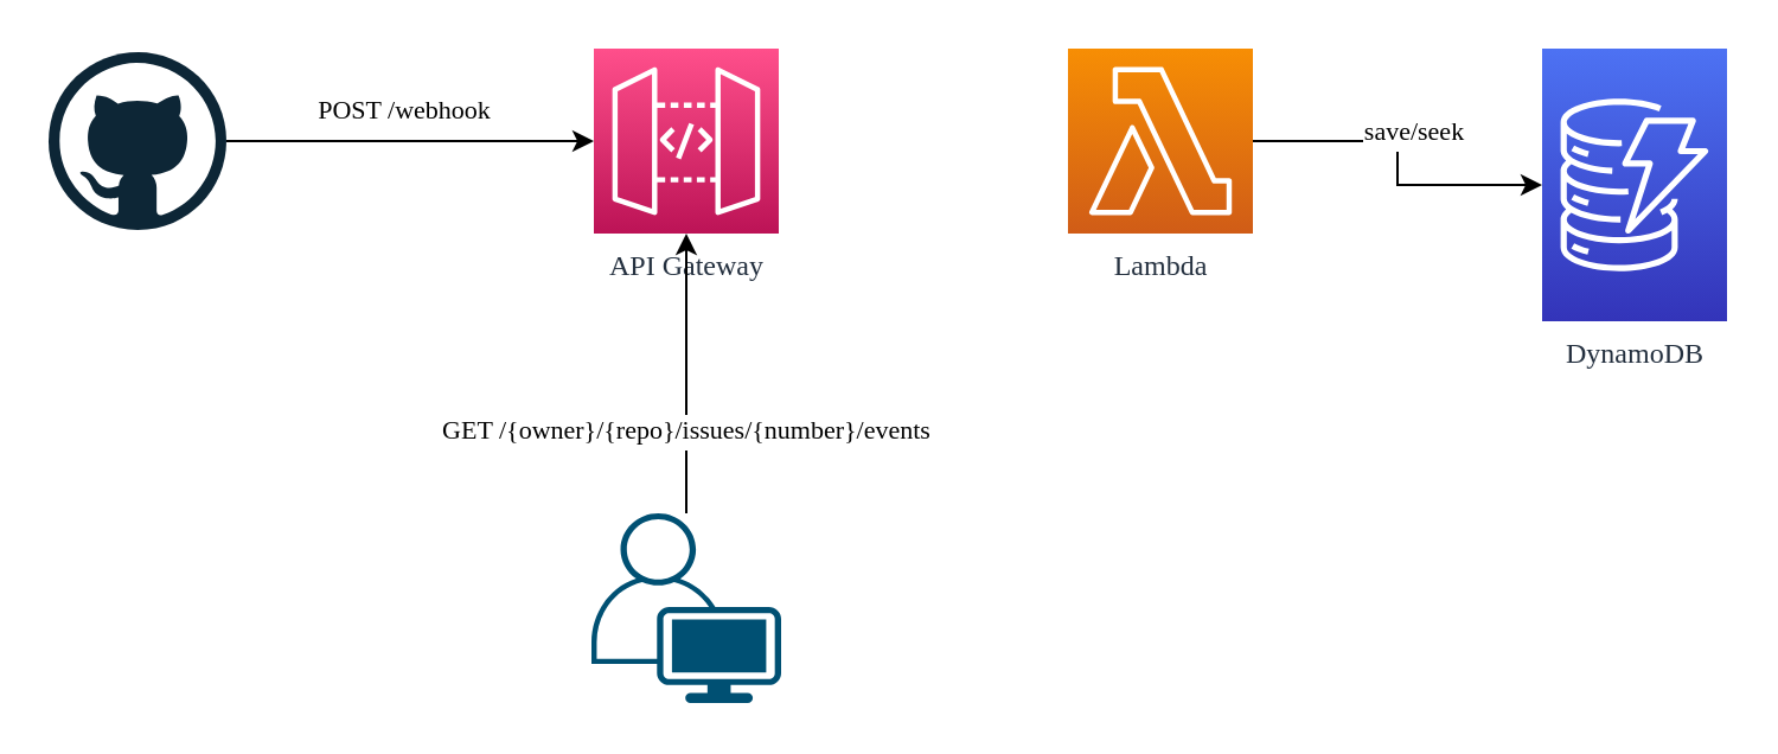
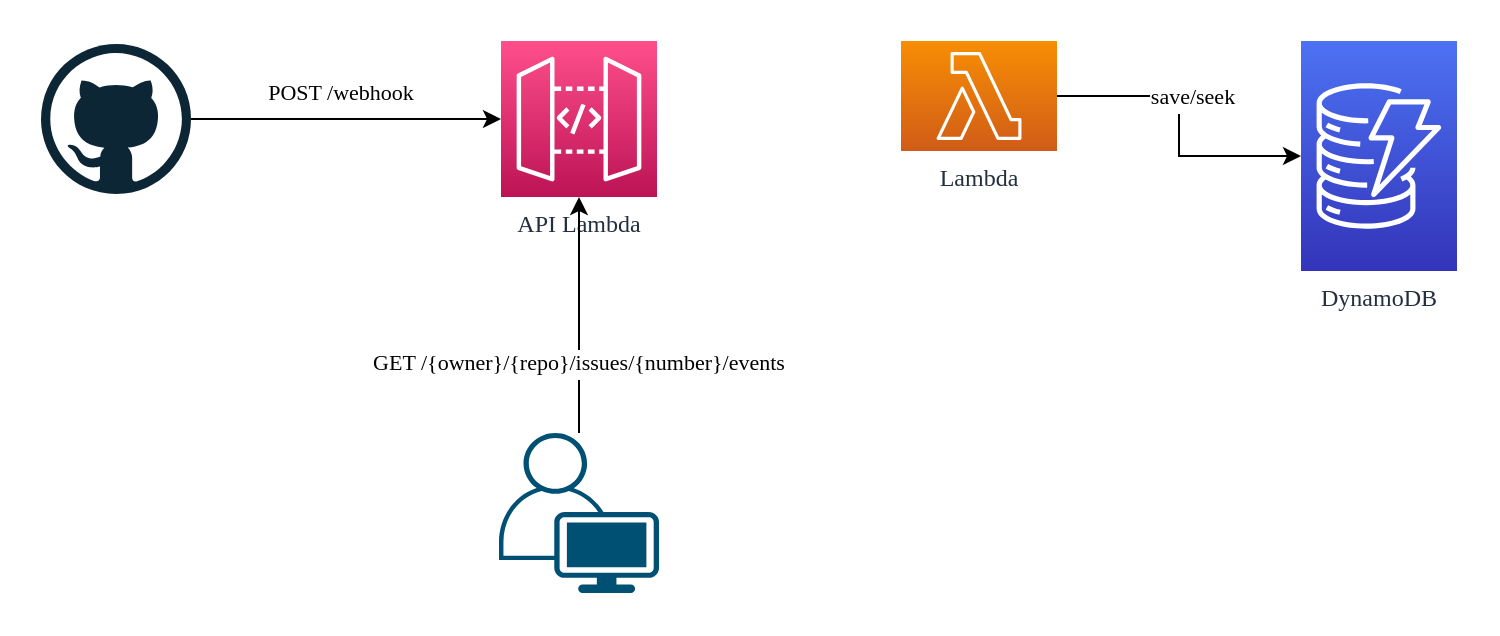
  <mxCell id="0" />
  <mxCell id="1" parent="0" />
  <mxCell id="2" style="edgeStyle=orthogonalEdgeStyle;rounded=0;orthogonalLoop=1;jettySize=auto;html=1;entryX=0;entryY=0.5;entryDx=0;entryDy=0;entryPerimeter=0;" edge="1" parent="1" source="11" target="4"><mxGeometry relative="1" as="geometry"><mxPoint x="96" y="59" as="sourcePoint" /></mxGeometry></mxCell>
  <mxCell id="3" value="&lt;font face=&quot;Verdana&quot;&gt;POST /webhook&lt;/font&gt;" style="edgeLabel;html=1;align=center;verticalAlign=middle;resizable=0;points=[];" vertex="1" connectable="0" parent="2"><mxGeometry x="-0.246" y="1" relative="1" as="geometry"><mxPoint x="16" y="-13" as="offset" /></mxGeometry></mxCell>
- <mxCell id="4" value="&lt;font face=&quot;Verdana&quot;&gt;API Gateway&lt;/font&gt;" style="sketch=0;points=[[0,0,0],[0.25,0,0],[0.5,0,0],[0.75,0,0],[1,0,0],[0,1,0],[0.25,1,0],[0.5,1,0],[0.75,1,0],[1,1,0],[0,0.25,0],[0,0.5,0],[0,0.75,0],[1,0.25,0],[1,0.5,0],[1,0.75,0]];outlineConnect=0;fontColor=#232F3E;gradientColor=#FF4F8B;gradientDirection=north;fillColor=#BC1356;strokeColor=#ffffff;dashed=0;verticalLabelPosition=bottom;verticalAlign=top;align=center;html=1;fontSize=12;fontStyle=0;aspect=fixed;shape=mxgraph.aws4.resourceIcon;resIcon=mxgraph.aws4.api_gateway;" vertex="1" parent="1"><mxGeometry x="250" y="20" width="78" height="78" as="geometry" /></mxCell>
+ <mxCell id="4" value="&lt;font face=&quot;Verdana&quot;&gt;API Lambda&lt;/font&gt;" style="sketch=0;points=[[0,0,0],[0.25,0,0],[0.5,0,0],[0.75,0,0],[1,0,0],[0,1,0],[0.25,1,0],[0.5,1,0],[0.75,1,0],[1,1,0],[0,0.25,0],[0,0.5,0],[0,0.75,0],[1,0.25,0],[1,0.5,0],[1,0.75,0]];outlineConnect=0;fontColor=#232F3E;gradientColor=#FF4F8B;gradientDirection=north;fillColor=#BC1356;strokeColor=#ffffff;dashed=0;verticalLabelPosition=bottom;verticalAlign=top;align=center;html=1;fontSize=12;fontStyle=0;aspect=fixed;shape=mxgraph.aws4.resourceIcon;resIcon=mxgraph.aws4.api_gateway;" vertex="1" parent="1"><mxGeometry x="250" y="20" width="78" height="78" as="geometry" /></mxCell>
  <mxCell id="5" style="edgeStyle=orthogonalEdgeStyle;rounded=0;orthogonalLoop=1;jettySize=auto;html=1;entryX=0;entryY=0.5;entryDx=0;entryDy=0;entryPerimeter=0;fontFamily=Courier New;" edge="1" parent="1" source="7" target="8"><mxGeometry relative="1" as="geometry" /></mxCell>
  <mxCell id="6" value="&lt;font face=&quot;Verdana&quot;&gt;save/seek&lt;/font&gt;" style="edgeLabel;html=1;align=center;verticalAlign=middle;resizable=0;points=[];fontFamily=Courier New;" vertex="1" connectable="0" parent="5"><mxGeometry x="-0.033" y="3" relative="1" as="geometry"><mxPoint x="3" y="-11" as="offset" /></mxGeometry></mxCell>
- <mxCell id="7" value="&lt;font face=&quot;Verdana&quot;&gt;Lambda&lt;/font&gt;" style="sketch=0;points=[[0,0,0],[0.25,0,0],[0.5,0,0],[0.75,0,0],[1,0,0],[0,1,0],[0.25,1,0],[0.5,1,0],[0.75,1,0],[1,1,0],[0,0.25,0],[0,0.5,0],[0,0.75,0],[1,0.25,0],[1,0.5,0],[1,0.75,0]];outlineConnect=0;fontColor=#232F3E;gradientColor=#F78E04;gradientDirection=north;fillColor=#D05C17;strokeColor=#ffffff;dashed=0;verticalLabelPosition=bottom;verticalAlign=top;align=center;html=1;fontSize=12;fontStyle=0;aspect=fixed;shape=mxgraph.aws4.resourceIcon;resIcon=mxgraph.aws4.lambda;" vertex="1" parent="1"><mxGeometry x="450" y="20" width="78" height="78" as="geometry" /></mxCell>
+ <mxCell id="7" value="&lt;font face=&quot;Verdana&quot;&gt;Lambda&lt;/font&gt;" style="sketch=0;points=[[0,0,0],[0.25,0,0],[0.5,0,0],[0.75,0,0],[1,0,0],[0,1,0],[0.25,1,0],[0.5,1,0],[0.75,1,0],[1,1,0],[0,0.25,0],[0,0.5,0],[0,0.75,0],[1,0.25,0],[1,0.5,0],[1,0.75,0]];outlineConnect=0;fontColor=#232F3E;gradientColor=#F78E04;gradientDirection=north;fillColor=#D05C17;strokeColor=#ffffff;dashed=0;verticalLabelPosition=bottom;verticalAlign=top;align=center;html=1;fontSize=12;fontStyle=0;aspect=fixed;shape=mxgraph.aws4.resourceIcon;resIcon=mxgraph.aws4.lambda;" vertex="1" parent="1"><mxGeometry x="450" y="20" width="78" height="55" as="geometry" /></mxCell>
  <mxCell id="8" value="&lt;font face=&quot;Verdana&quot;&gt;DynamoDB&lt;/font&gt;" style="sketch=0;points=[[0,0,0],[0.25,0,0],[0.5,0,0],[0.75,0,0],[1,0,0],[0,1,0],[0.25,1,0],[0.5,1,0],[0.75,1,0],[1,1,0],[0,0.25,0],[0,0.5,0],[0,0.75,0],[1,0.25,0],[1,0.5,0],[1,0.75,0]];outlineConnect=0;fontColor=#232F3E;gradientColor=#4D72F3;gradientDirection=north;fillColor=#3334B9;strokeColor=#ffffff;dashed=0;verticalLabelPosition=bottom;verticalAlign=top;align=center;html=1;fontSize=12;fontStyle=0;aspect=fixed;shape=mxgraph.aws4.resourceIcon;resIcon=mxgraph.aws4.dynamodb;" vertex="1" parent="1"><mxGeometry x="650" y="20" width="78" height="115" as="geometry" /></mxCell>
  <mxCell id="9" value="&lt;font face=&quot;Verdana&quot;&gt;GET /{owner}/{repo}/issues/{number}/events&lt;/font&gt;" style="edgeStyle=orthogonalEdgeStyle;rounded=0;orthogonalLoop=1;jettySize=auto;html=1;fontFamily=Courier New;" edge="1" parent="1" source="10" target="4"><mxGeometry x="-0.416" relative="1" as="geometry"><mxPoint as="offset" /></mxGeometry></mxCell>
  <mxCell id="10" value="" style="points=[[0.35,0,0],[0.98,0.51,0],[1,0.71,0],[0.67,1,0],[0,0.795,0],[0,0.65,0]];verticalLabelPosition=bottom;sketch=0;html=1;verticalAlign=top;aspect=fixed;align=center;pointerEvents=1;shape=mxgraph.cisco19.user;fillColor=#005073;strokeColor=none;" vertex="1" parent="1"><mxGeometry x="249" y="216" width="80" height="80" as="geometry" /></mxCell>
  <mxCell id="11" value="" style="dashed=0;outlineConnect=0;html=1;align=center;labelPosition=center;verticalLabelPosition=bottom;verticalAlign=top;shape=mxgraph.weblogos.github;fontFamily=Courier New;" vertex="1" parent="1"><mxGeometry x="20" y="21.5" width="75" height="75" as="geometry" /></mxCell>
